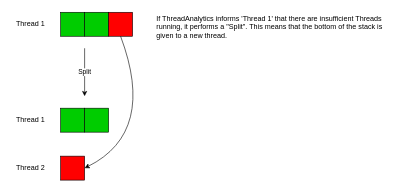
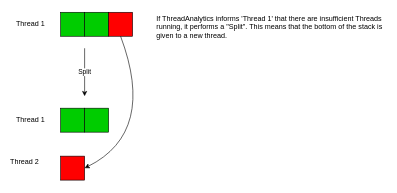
  <mxCell id="0" />
  <mxCell id="1" parent="0" />
  <mxCell id="2" value="Thread 1" style="text;html=1;strokeColor=none;fillColor=none;align=center;verticalAlign=middle;whiteSpace=wrap;rounded=0;" vertex="1" parent="1"><mxGeometry x="20" y="30" width="60" height="20" as="geometry" /></mxCell>
  <mxCell id="3" value="" style="rounded=0;whiteSpace=wrap;html=1;fillColor=#00CC00;" vertex="1" parent="1"><mxGeometry x="100" y="20" width="40" height="40" as="geometry" /></mxCell>
  <mxCell id="4" value="" style="rounded=0;whiteSpace=wrap;html=1;fillColor=#00CC00;" vertex="1" parent="1"><mxGeometry x="140" y="20" width="40" height="40" as="geometry" /></mxCell>
  <mxCell id="5" value="&lt;div align=&quot;left&quot;&gt;If ThreadAnalytics informs 'Thread 1' that there are insufficient Threads running, it performs a &quot;Split&quot;. This means that the bottom of the stack is given to a new thread.&lt;br&gt;&lt;/div&gt;" style="text;html=1;strokeColor=none;fillColor=none;align=center;verticalAlign=middle;whiteSpace=wrap;rounded=0;" vertex="1" parent="1"><mxGeometry x="259" y="20" width="380" height="50" as="geometry" /></mxCell>
  <mxCell id="6" value="Split" style="endArrow=classic;html=1;" edge="1" parent="1"><mxGeometry width="50" height="50" relative="1" as="geometry"><mxPoint x="140" y="80" as="sourcePoint" /><mxPoint x="140" y="160" as="targetPoint" /></mxGeometry></mxCell>
  <mxCell id="7" value="Thread 1" style="text;html=1;strokeColor=none;fillColor=none;align=center;verticalAlign=middle;whiteSpace=wrap;rounded=0;" vertex="1" parent="1"><mxGeometry x="20" y="190" width="60" height="20" as="geometry" /></mxCell>
  <mxCell id="8" value="" style="rounded=0;whiteSpace=wrap;html=1;fillColor=#00CC00;" vertex="1" parent="1"><mxGeometry x="100" y="180" width="40" height="40" as="geometry" /></mxCell>
- <mxCell id="9" value="&lt;div&gt;Thread 2&lt;/div&gt;" style="text;html=1;strokeColor=none;fillColor=none;align=center;verticalAlign=middle;whiteSpace=wrap;rounded=0;" vertex="1" parent="1"><mxGeometry x="20" y="270" width="60" height="20" as="geometry" /></mxCell>
+ <mxCell id="9" value="&lt;div&gt;Thread 2&lt;/div&gt;" style="text;html=1;strokeColor=none;fillColor=none;align=center;verticalAlign=middle;whiteSpace=wrap;rounded=0;" vertex="1" parent="1"><mxGeometry x="10" y="260" width="60" height="20" as="geometry" /></mxCell>
  <mxCell id="10" value="" style="rounded=0;whiteSpace=wrap;html=1;fillColor=#FF0000;" vertex="1" parent="1"><mxGeometry x="100" y="260" width="40" height="40" as="geometry" /></mxCell>
  <mxCell id="11" value="" style="rounded=0;whiteSpace=wrap;html=1;fillColor=#FF0000;" vertex="1" parent="1"><mxGeometry x="180" y="20" width="40" height="40" as="geometry" /></mxCell>
  <mxCell id="12" value="" style="rounded=0;whiteSpace=wrap;html=1;fillColor=#00CC00;" vertex="1" parent="1"><mxGeometry x="140" y="180" width="40" height="40" as="geometry" /></mxCell>
  <mxCell id="13" value="" style="endArrow=classic;html=1;exitX=0.5;exitY=1;exitDx=0;exitDy=0;entryX=1;entryY=0.5;entryDx=0;entryDy=0;curved=1;" edge="1" parent="1" source="11" target="10"><mxGeometry width="50" height="50" relative="1" as="geometry"><mxPoint x="300" y="340" as="sourcePoint" /><mxPoint x="350" y="290" as="targetPoint" /><Array as="points"><mxPoint x="260" y="220" /></Array></mxGeometry></mxCell>
